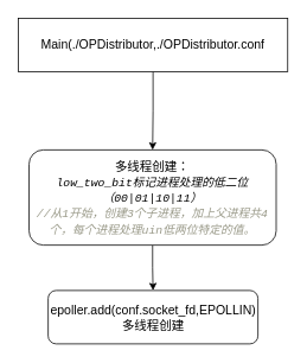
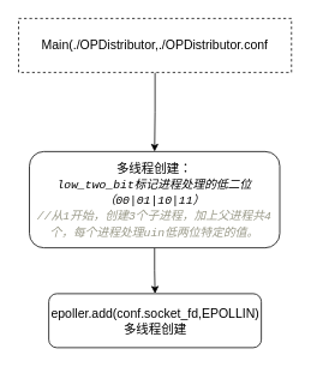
  <mxCell id="0" />
  <mxCell id="1" parent="0" />
  <mxCell id="2" style="edgeStyle=orthogonalEdgeStyle;rounded=0;orthogonalLoop=1;jettySize=auto;html=1;entryX=0.5;entryY=0;entryDx=0;entryDy=0;fontSize=14;" edge="1" parent="1" source="3" target="5"><mxGeometry relative="1" as="geometry" /></mxCell>
- <mxCell id="3" value="&lt;font style=&quot;font-size: 14px;&quot;&gt;Main(./OPDistributor,./OPDistributor.conf&lt;/font&gt;" style="rounded=0;whiteSpace=wrap;html=1;" vertex="1" parent="1"><mxGeometry x="20" y="20" width="303" height="60" as="geometry" /></mxCell>
+ <mxCell id="3" value="&lt;font style=&quot;font-size: 14px;&quot;&gt;Main(./OPDistributor,./OPDistributor.conf&lt;/font&gt;" style="rounded=0;whiteSpace=wrap;html=1;dashed=1;" vertex="1" parent="1"><mxGeometry x="20" y="20" width="303" height="60" as="geometry" /></mxCell>
  <mxCell id="4" style="edgeStyle=orthogonalEdgeStyle;rounded=0;orthogonalLoop=1;jettySize=auto;html=1;entryX=0.5;entryY=0;entryDx=0;entryDy=0;fontSize=14;fontColor=#000000;" edge="1" parent="1" source="5" target="6"><mxGeometry relative="1" as="geometry" /></mxCell>
  <mxCell id="5" value="多线程创建：&lt;br&gt;&lt;span style=&quot;text-align: start; font-family: Menlo, &amp;quot;Liberation Mono&amp;quot;, Consolas, &amp;quot;DejaVu Sans Mono&amp;quot;, &amp;quot;Ubuntu Mono&amp;quot;, &amp;quot;Courier New&amp;quot;, &amp;quot;andale mono&amp;quot;, &amp;quot;lucida console&amp;quot;, monospace; font-size: 13px; font-style: italic; background-color: rgb(255, 255, 255);&quot;&gt;low_two_bit标记进程处理的低二位（00|01|10|11）&lt;/span&gt;&lt;br&gt;&lt;span style=&quot;text-align: start; color: rgb(153, 153, 136); font-family: Menlo, &amp;quot;Liberation Mono&amp;quot;, Consolas, &amp;quot;DejaVu Sans Mono&amp;quot;, &amp;quot;Ubuntu Mono&amp;quot;, &amp;quot;Courier New&amp;quot;, &amp;quot;andale mono&amp;quot;, &amp;quot;lucida console&amp;quot;, monospace; font-size: 13px; font-style: italic; background-color: rgb(255, 255, 255);&quot;&gt;//从1开始，创建3个子进程，加上父进程共4个，每个进程处理uin低两位特定的值。&lt;br&gt;&lt;/span&gt;" style="rounded=1;whiteSpace=wrap;html=1;fontSize=14;" vertex="1" parent="1"><mxGeometry x="32" y="168" width="278" height="107" as="geometry" /></mxCell>
  <mxCell id="6" value="epoller.add(conf.socket_fd,EPOLLIN)多线程创建" style="rounded=1;whiteSpace=wrap;html=1;fontSize=14;fontColor=#000000;" vertex="1" parent="1"><mxGeometry x="53.5" y="326" width="236" height="60" as="geometry" /></mxCell>
